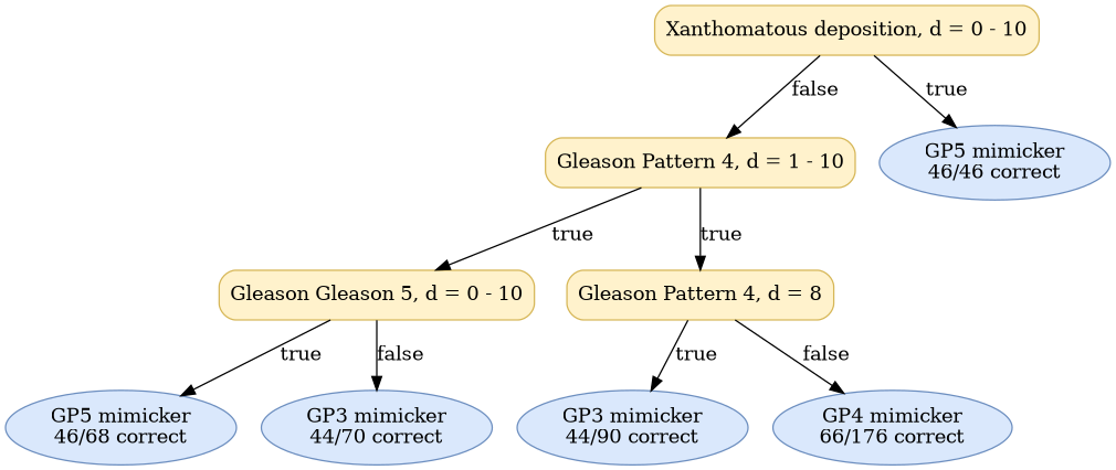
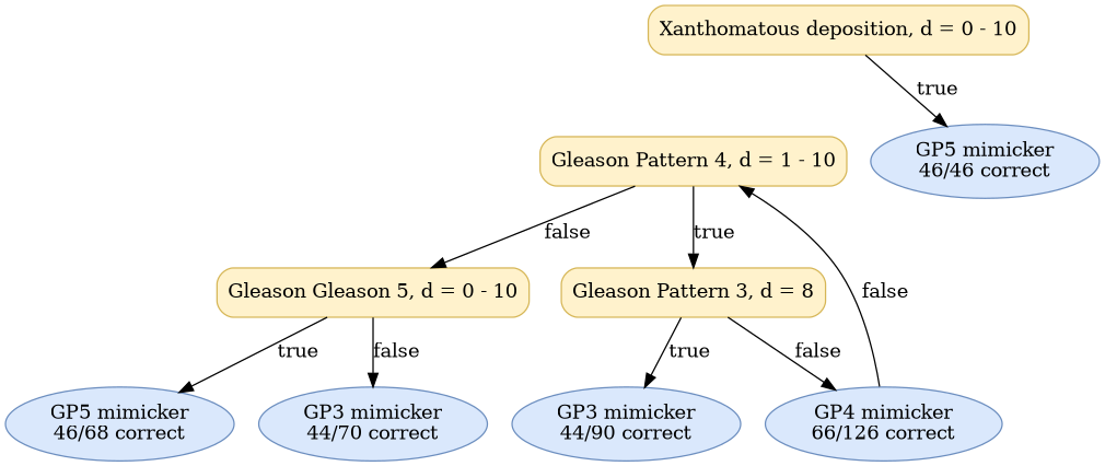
  digraph {
    fontname="Times-Roman"
    node [color="#6C8EBF" fillcolor="#DAE8FC" fontname="Times-Roman" shape=ellipse style="rounded,filled"]
    n1 [color="#D6B656" fillcolor="#FFF2CC" label="Xanthomatous deposition, d = 0 - 10" shape=box]
    n2 [color="#D6B656" fillcolor="#FFF2CC" label="Gleason Pattern 4, d = 1 - 10" shape=box]
    n3 [label=<GP5 mimicker<br/>46/46 correct>]
    n4 [color="#D6B656" fillcolor="#FFF2CC" label="Gleason Gleason 5, d = 0 - 10" shape=box]
-   n5 [color="#D6B656" fillcolor="#FFF2CC" label="Gleason Pattern 4, d = 8" shape=box]
+   n5 [color="#D6B656" fillcolor="#FFF2CC" label="Gleason Pattern 3, d = 8" shape=box]
    n6 [label=<GP3 mimicker<br/>44/70 correct>]
    n7 [label=<GP5 mimicker<br/>46/68 correct>]
-   n8 [label=<GP4 mimicker<br/>66/176 correct>]
+   n8 [label=<GP4 mimicker<br/>66/126 correct>]
    n9 [label=<GP3 mimicker<br/>44/90 correct>]
-   n1 -> n2 [label=false]
+   n8 -> n2 [label=false]
    n1 -> n3 [label=true]
-   n2 -> n4 [label=true]
+   n2 -> n4 [label=false]
    n2 -> n5 [label=true]
    n4 -> n6 [label=false]
    n4 -> n7 [label=true]
    n5 -> n8 [label=false]
    n5 -> n9 [label=true]
  }
